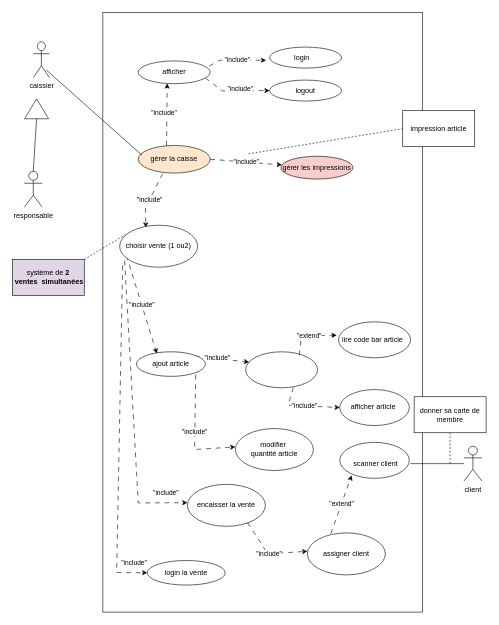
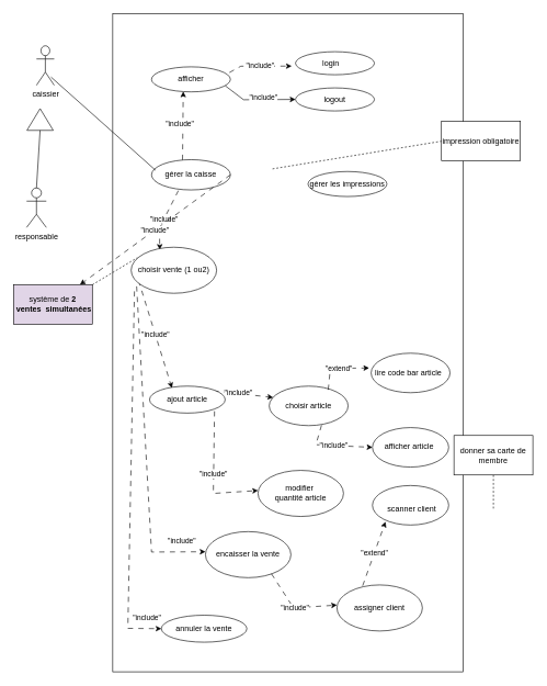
  <mxCell id="0" />
  <mxCell id="1" parent="0" />
  <mxCell id="2" value="" style="rounded=0;whiteSpace=wrap;html=1;movable=1;resizable=1;rotatable=1;deletable=1;editable=1;locked=0;connectable=1;" parent="1" vertex="1"><mxGeometry x="171" y="20" width="533" height="1000" as="geometry" /></mxCell>
  <mxCell id="3" value="caissier" style="shape=umlActor;verticalLabelPosition=bottom;verticalAlign=top;html=1;" parent="1" vertex="1"><mxGeometry x="55" y="69" width="27" height="60" as="geometry" /></mxCell>
  <mxCell id="4" value="responsable" style="shape=umlActor;verticalLabelPosition=bottom;verticalAlign=top;html=1;" parent="1" vertex="1"><mxGeometry x="40" y="285" width="30" height="60" as="geometry" /></mxCell>
  <mxCell id="5" value="" style="triangle;whiteSpace=wrap;html=1;rotation=-90;" parent="1" vertex="1"><mxGeometry x="44" y="161" width="33" height="40" as="geometry" /></mxCell>
  <mxCell id="6" value="" style="endArrow=none;html=1;rounded=0;entryX=0;entryY=0.5;entryDx=0;entryDy=0;exitX=0.5;exitY=0;exitDx=0;exitDy=0;exitPerimeter=0;" parent="1" source="4" target="5" edge="1"><mxGeometry width="50" height="50" relative="1" as="geometry"><mxPoint x="97" y="274" as="sourcePoint" /><mxPoint x="278" y="300" as="targetPoint" /></mxGeometry></mxCell>
  <mxCell id="7" value="&quot;include&quot;" style="endArrow=classic;html=1;rounded=0;entryX=0.335;entryY=0.055;entryDx=0;entryDy=0;endFill=1;exitX=0.34;exitY=1.022;exitDx=0;exitDy=0;dashed=1;dashPattern=8 8;entryPerimeter=0;exitPerimeter=0;" parent="1" source="23" target="28" edge="1"><mxGeometry width="50" height="50" relative="1" as="geometry"><mxPoint x="142" y="202" as="sourcePoint" /><mxPoint x="295" y="1004" as="targetPoint" /><Array as="points"><mxPoint x="242" y="346" /></Array></mxGeometry></mxCell>
  <mxCell id="8" value="" style="shape=ellipse;container=1;horizontal=1;horizontalStack=0;resizeParent=1;resizeParentMax=0;resizeLast=0;html=1;dashed=0;collapsible=0;" parent="1" vertex="1"><mxGeometry x="392" y="714" width="130" height="70" as="geometry" /></mxCell>
  <mxCell id="9" value="modifier&amp;nbsp;&lt;div&gt;quantité article&lt;/div&gt;" style="html=1;strokeColor=none;fillColor=none;align=center;verticalAlign=middle;rotatable=0;whiteSpace=wrap;" parent="8" vertex="1"><mxGeometry y="26.247" width="130" height="17.5" as="geometry" /></mxCell>
  <mxCell id="10" value="" style="shape=ellipse;container=1;horizontal=1;horizontalStack=0;resizeParent=1;resizeParentMax=0;resizeLast=0;html=1;dashed=0;collapsible=0;" parent="1" vertex="1"><mxGeometry x="312" y="807" width="130" height="70" as="geometry" /></mxCell>
  <mxCell id="11" value="encaisser la vente" style="html=1;strokeColor=none;fillColor=none;align=center;verticalAlign=middle;rotatable=0;whiteSpace=wrap;" parent="10" vertex="1"><mxGeometry y="26.247" width="130" height="17.5" as="geometry" /></mxCell>
  <mxCell id="12" value="&quot;include&quot;" style="endArrow=classic;html=1;rounded=0;endFill=1;exitX=0.087;exitY=0.725;exitDx=0;exitDy=0;exitPerimeter=0;dashed=1;dashPattern=8 8;entryX=0.296;entryY=0.075;entryDx=0;entryDy=0;entryPerimeter=0;" parent="1" source="28" target="39" edge="1"><mxGeometry width="50" height="50" relative="1" as="geometry"><mxPoint x="120" y="39" as="sourcePoint" /><mxPoint x="202" y="542" as="targetPoint" /><Array as="points" /></mxGeometry></mxCell>
  <mxCell id="13" value="&quot;include&quot;" style="endArrow=classic;html=1;rounded=0;entryX=0;entryY=0.25;entryDx=0;entryDy=0;endFill=1;exitX=0.859;exitY=0.931;exitDx=0;exitDy=0;exitPerimeter=0;dashed=1;dashPattern=8 8;" parent="1" source="39" target="9" edge="1"><mxGeometry width="50" height="50" relative="1" as="geometry"><mxPoint x="115" y="38" as="sourcePoint" /><mxPoint x="283" y="750" as="targetPoint" /><Array as="points"><mxPoint x="324" y="749" /></Array></mxGeometry></mxCell>
  <mxCell id="14" value="&quot;include&quot;" style="endArrow=classic;html=1;rounded=0;entryX=0;entryY=0.25;entryDx=0;entryDy=0;endFill=1;exitX=0.064;exitY=0.849;exitDx=0;exitDy=0;exitPerimeter=0;dashed=1;dashPattern=8 8;" parent="1" source="28" target="11" edge="1"><mxGeometry x="0.852" y="16" width="50" height="50" relative="1" as="geometry"><mxPoint x="108" y="39" as="sourcePoint" /><mxPoint x="301" y="850" as="targetPoint" /><Array as="points"><mxPoint x="230" y="838" /></Array><mxPoint as="offset" /></mxGeometry></mxCell>
  <mxCell id="15" value="" style="shape=ellipse;container=1;horizontal=1;horizontalStack=0;resizeParent=1;resizeParentMax=0;resizeLast=0;html=1;dashed=0;collapsible=0;" parent="1" vertex="1"><mxGeometry x="449" y="78" width="120" height="35" as="geometry" /></mxCell>
  <mxCell id="16" value="login" style="html=1;strokeColor=none;fillColor=none;align=center;verticalAlign=middle;rotatable=0;whiteSpace=wrap;" parent="15" vertex="1"><mxGeometry x="-5.8" y="13.125" width="120" height="8.75" as="geometry" /></mxCell>
  <mxCell id="17" value="" style="shape=ellipse;container=1;horizontal=1;horizontalStack=0;resizeParent=1;resizeParentMax=0;resizeLast=0;html=1;dashed=0;collapsible=0;" parent="1" vertex="1"><mxGeometry x="449" y="133" width="120" height="35" as="geometry" /></mxCell>
  <mxCell id="18" value="logout" style="html=1;strokeColor=none;fillColor=none;align=center;verticalAlign=middle;rotatable=0;whiteSpace=wrap;" parent="17" vertex="1"><mxGeometry y="13.125" width="120" height="8.75" as="geometry" /></mxCell>
  <mxCell id="19" value="" style="endArrow=classic;html=1;rounded=0;entryX=0;entryY=1;entryDx=0;entryDy=0;endFill=1;dashed=1;dashPattern=8 8;exitX=0.987;exitY=0.226;exitDx=0;exitDy=0;exitPerimeter=0;" parent="1" source="24" target="16" edge="1"><mxGeometry width="50" height="50" relative="1" as="geometry"><mxPoint x="135" y="154" as="sourcePoint" /><mxPoint x="511" y="222" as="targetPoint" /><Array as="points"><mxPoint x="366" y="100" /></Array></mxGeometry></mxCell>
  <mxCell id="20" value="&quot;include&quot;" style="edgeLabel;html=1;align=center;verticalAlign=middle;resizable=0;points=[];" parent="19" vertex="1" connectable="0"><mxGeometry x="0.013" relative="1" as="geometry"><mxPoint as="offset" /></mxGeometry></mxCell>
- <mxCell id="21" value="" style="endArrow=classic;html=1;rounded=0;entryX=0;entryY=0.5;entryDx=0;entryDy=0;endFill=1;dashed=1;dashPattern=8 8;exitX=0.933;exitY=0.753;exitDx=0;exitDy=0;exitPerimeter=0;" parent="1" source="24" target="18" edge="1"><mxGeometry width="50" height="50" relative="1" as="geometry"><mxPoint x="328" y="170" as="sourcePoint" /><mxPoint x="465" y="212" as="targetPoint" /><Array as="points"><mxPoint x="370" y="151" /></Array></mxGeometry></mxCell>
+ <mxCell id="21" value="" style="endArrow=classic;html=1;rounded=0;entryX=0;entryY=0.5;entryDx=0;entryDy=0;endFill=1;dashed=0;dashPattern=8 8;exitX=0.933;exitY=0.753;exitDx=0;exitDy=0;exitPerimeter=0;" parent="1" source="24" target="18" edge="1"><mxGeometry width="50" height="50" relative="1" as="geometry"><mxPoint x="328" y="170" as="sourcePoint" /><mxPoint x="465" y="212" as="targetPoint" /><Array as="points"><mxPoint x="370" y="151" /></Array></mxGeometry></mxCell>
  <mxCell id="22" value="&quot;include&quot;" style="edgeLabel;html=1;align=center;verticalAlign=middle;resizable=0;points=[];" parent="21" vertex="1" connectable="0"><mxGeometry x="-0.095" y="2" relative="1" as="geometry"><mxPoint x="13" y="-2" as="offset" /></mxGeometry></mxCell>
- <mxCell id="23" value="gérer la caisse" style="ellipse;whiteSpace=wrap;html=1;fillColor=#ffe6cc;" parent="1" vertex="1"><mxGeometry x="230" y="242" width="120" height="46" as="geometry" /></mxCell>
+ <mxCell id="23" value="gérer la caisse" style="ellipse;whiteSpace=wrap;html=1;" parent="1" vertex="1"><mxGeometry x="230" y="242" width="120" height="46" as="geometry" /></mxCell>
  <mxCell id="24" value="afficher" style="ellipse;whiteSpace=wrap;html=1;" parent="1" vertex="1"><mxGeometry x="230" y="101" width="120" height="38" as="geometry" /></mxCell>
  <mxCell id="25" value="" style="endArrow=classic;html=1;rounded=0;exitX=0.393;exitY=0.009;exitDx=0;exitDy=0;exitPerimeter=0;entryX=0.402;entryY=0.989;entryDx=0;entryDy=0;entryPerimeter=0;dashed=1;dashPattern=8 8;" parent="1" source="23" target="24" edge="1"><mxGeometry width="50" height="50" relative="1" as="geometry"><mxPoint x="308" y="248" as="sourcePoint" /><mxPoint x="415" y="164" as="targetPoint" /></mxGeometry></mxCell>
  <mxCell id="26" value="&quot;include&quot;" style="edgeLabel;html=1;align=center;verticalAlign=middle;resizable=0;points=[];" parent="25" vertex="1" connectable="0"><mxGeometry x="0.051" y="5" relative="1" as="geometry"><mxPoint as="offset" /></mxGeometry></mxCell>
  <mxCell id="27" value="" style="group" parent="1" vertex="1" connectable="0"><mxGeometry x="213" y="386" width="339" height="294" as="geometry" /></mxCell>
  <mxCell id="28" value="" style="shape=ellipse;container=1;horizontal=1;horizontalStack=0;resizeParent=1;resizeParentMax=0;resizeLast=0;html=1;dashed=0;collapsible=0;" parent="27" vertex="1"><mxGeometry x="-14" y="-11" width="130" height="70" as="geometry" /></mxCell>
  <mxCell id="29" value="choisir vente (1 ou2)" style="html=1;strokeColor=none;fillColor=none;align=center;verticalAlign=middle;rotatable=0;whiteSpace=wrap;" parent="28" vertex="1"><mxGeometry y="26.247" width="130" height="17.5" as="geometry" /></mxCell>
  <mxCell id="30" value="" style="group" parent="1" vertex="1" connectable="0"><mxGeometry x="212" y="531" width="524" height="153" as="geometry" /></mxCell>
  <mxCell id="31" value="" style="shape=ellipse;container=1;horizontal=1;horizontalStack=0;resizeParent=1;resizeParentMax=0;resizeLast=0;html=1;dashed=0;collapsible=0;" parent="30" vertex="1"><mxGeometry x="352" y="5" width="120" height="60" as="geometry" /></mxCell>
  <mxCell id="32" value="lire code bar article" style="html=1;strokeColor=none;fillColor=none;align=center;verticalAlign=middle;rotatable=0;whiteSpace=wrap;" parent="31" vertex="1"><mxGeometry x="-3" y="22.501" width="120" height="15" as="geometry" /></mxCell>
  <mxCell id="33" value="" style="shape=ellipse;container=1;horizontal=1;horizontalStack=0;resizeParent=1;resizeParentMax=0;resizeLast=0;html=1;dashed=0;collapsible=0;" parent="30" vertex="1"><mxGeometry x="354" y="118" width="116" height="60" as="geometry" /></mxCell>
  <mxCell id="34" value="afficher article" style="html=1;strokeColor=none;fillColor=none;align=center;verticalAlign=middle;rotatable=0;whiteSpace=wrap;" parent="33" vertex="1"><mxGeometry x="-2" y="21" width="116" height="16.5" as="geometry" /></mxCell>
  <mxCell id="35" value="" style="group" parent="30" vertex="1" connectable="0"><mxGeometry y="55" width="317" height="70" as="geometry" /></mxCell>
  <mxCell id="36" value="" style="shape=ellipse;container=1;horizontal=1;horizontalStack=0;resizeParent=1;resizeParentMax=0;resizeLast=0;html=1;dashed=0;collapsible=0;" parent="35" vertex="1"><mxGeometry x="197" width="120" height="60" as="geometry" /></mxCell>
+ <mxCell id="37" value="choisir article" style="html=1;strokeColor=none;fillColor=none;align=center;verticalAlign=middle;rotatable=0;whiteSpace=wrap;" parent="36" vertex="1"><mxGeometry y="22.501" width="120" height="15" as="geometry" /></mxCell>
  <mxCell id="38" value="&quot;include&quot;" style="endArrow=classic;html=1;rounded=0;entryX=0.05;entryY=0.287;entryDx=0;entryDy=0;entryPerimeter=0;endFill=1;dashed=1;dashPattern=8 8;exitX=0.706;exitY=0.134;exitDx=0;exitDy=0;exitPerimeter=0;" parent="35" source="39" target="36" edge="1"><mxGeometry width="50" height="50" relative="1" as="geometry"><mxPoint x="279.07" y="474.85" as="sourcePoint" /><mxPoint x="245" y="-42" as="targetPoint" /><Array as="points" /></mxGeometry></mxCell>
  <mxCell id="39" value="" style="shape=ellipse;container=1;horizontal=1;horizontalStack=0;resizeParent=1;resizeParentMax=0;resizeLast=0;html=1;dashed=0;collapsible=0;" parent="35" vertex="1"><mxGeometry x="15" width="115" height="41" as="geometry" /></mxCell>
  <mxCell id="40" value="ajout article" style="html=1;strokeColor=none;fillColor=none;align=center;verticalAlign=middle;rotatable=0;whiteSpace=wrap;" parent="39" vertex="1"><mxGeometry y="15.373" width="115" height="10.25" as="geometry" /></mxCell>
  <mxCell id="41" value="&quot;extend&quot;" style="endArrow=classic;html=1;rounded=0;entryX=0;entryY=0;entryDx=0;entryDy=0;endFill=1;exitX=0.748;exitY=0.094;exitDx=0;exitDy=0;dashed=1;dashPattern=8 8;exitPerimeter=0;" parent="30" source="36" target="32" edge="1"><mxGeometry width="50" height="50" relative="1" as="geometry"><mxPoint x="-59" y="-18" as="sourcePoint" /><mxPoint x="105" y="-27" as="targetPoint" /><Array as="points"><mxPoint x="290" y="28" /></Array></mxGeometry></mxCell>
  <mxCell id="42" value="&quot;include&quot;" style="endArrow=classic;html=1;rounded=0;entryX=0;entryY=0.5;entryDx=0;entryDy=0;endFill=1;exitX=0.663;exitY=0.991;exitDx=0;exitDy=0;exitPerimeter=0;dashed=1;dashPattern=8 8;" parent="30" source="36" target="33" edge="1"><mxGeometry width="50" height="50" relative="1" as="geometry"><mxPoint x="179" y="118" as="sourcePoint" /><mxPoint x="25" y="213" as="targetPoint" /><Array as="points"><mxPoint x="268" y="144" /></Array></mxGeometry></mxCell>
  <mxCell id="43" value="" style="endArrow=none;html=1;rounded=0;exitX=0.818;exitY=0.792;exitDx=0;exitDy=0;exitPerimeter=0;" parent="1" source="3" edge="1"><mxGeometry width="50" height="50" relative="1" as="geometry"><mxPoint x="346" y="529" as="sourcePoint" /><mxPoint x="236" y="258" as="targetPoint" /></mxGeometry></mxCell>
  <mxCell id="44" value="&quot;include&quot;" style="endArrow=classic;html=1;rounded=0;entryX=0;entryY=0.25;entryDx=0;entryDy=0;endFill=1;exitX=0.772;exitY=0.915;exitDx=0;exitDy=0;dashed=1;dashPattern=8 8;exitPerimeter=0;" parent="1" source="10" target="46" edge="1"><mxGeometry width="50" height="50" relative="1" as="geometry"><mxPoint x="34" y="-74" as="sourcePoint" /><mxPoint x="199" y="391" as="targetPoint" /><Array as="points"><mxPoint x="446" y="923" /></Array></mxGeometry></mxCell>
  <mxCell id="45" value="" style="shape=ellipse;container=1;horizontal=1;horizontalStack=0;resizeParent=1;resizeParentMax=0;resizeLast=0;html=1;dashed=0;collapsible=0;" parent="1" vertex="1"><mxGeometry x="512" y="888" width="130" height="70" as="geometry" /></mxCell>
  <mxCell id="46" value="assigner client" style="html=1;strokeColor=none;fillColor=none;align=center;verticalAlign=middle;rotatable=0;whiteSpace=wrap;" parent="45" vertex="1"><mxGeometry y="26.247" width="130" height="17.5" as="geometry" /></mxCell>
  <mxCell id="47" value="&quot;extend&quot;" style="endArrow=classic;html=1;rounded=0;entryX=0.171;entryY=0.918;entryDx=0;entryDy=0;entryPerimeter=0;endFill=1;exitX=0.301;exitY=0.018;exitDx=0;exitDy=0;exitPerimeter=0;dashed=1;dashPattern=8 8;" parent="1" source="45" target="48" edge="1"><mxGeometry width="50" height="50" relative="1" as="geometry"><mxPoint x="374.4" y="484.642" as="sourcePoint" /><mxPoint x="799" y="670" as="targetPoint" /><Array as="points" /></mxGeometry></mxCell>
  <mxCell id="48" value="" style="shape=ellipse;container=1;horizontal=1;horizontalStack=0;resizeParent=1;resizeParentMax=0;resizeLast=0;html=1;dashed=0;collapsible=0;" parent="1" vertex="1"><mxGeometry x="566" y="737" width="116" height="60" as="geometry" /></mxCell>
  <mxCell id="49" value="scanner client" style="html=1;strokeColor=none;fillColor=none;align=center;verticalAlign=middle;rotatable=0;whiteSpace=wrap;" parent="48" vertex="1"><mxGeometry x="2" y="28" width="116" height="15" as="geometry" /></mxCell>
- <mxCell id="50" value="" style="endArrow=none;html=1;rounded=0;entryX=1;entryY=0.5;entryDx=0;entryDy=0;endFill=0;" parent="1" source="51" target="49" edge="1"><mxGeometry width="50" height="50" relative="1" as="geometry"><mxPoint x="286" y="846" as="sourcePoint" /><mxPoint x="336" y="796" as="targetPoint" /></mxGeometry></mxCell>
- <mxCell id="51" value="client" style="shape=umlActor;verticalLabelPosition=bottom;verticalAlign=top;html=1;outlineConnect=0;" parent="1" vertex="1"><mxGeometry x="773" y="743.5" width="30" height="58" as="geometry" /></mxCell>
  <mxCell id="52" value="" style="endArrow=none;dashed=1;html=1;rounded=0;entryX=0.5;entryY=1;entryDx=0;entryDy=0;" parent="1" target="53" edge="1"><mxGeometry width="50" height="50" relative="1" as="geometry"><mxPoint x="750" y="772" as="sourcePoint" /><mxPoint x="516" y="757" as="targetPoint" /></mxGeometry></mxCell>
  <mxCell id="53" value="donner sa carte de membre" style="rounded=0;whiteSpace=wrap;html=1;" parent="1" vertex="1"><mxGeometry x="690" y="661" width="120" height="60" as="geometry" /></mxCell>
- <mxCell id="54" value="gérer les impressions" style="ellipse;whiteSpace=wrap;html=1;fillColor=#f8cecc;" parent="1" vertex="1"><mxGeometry x="468" y="260" width="120" height="38" as="geometry" /></mxCell>
- <mxCell id="55" value="&quot;include&quot;" style="endArrow=classic;html=1;rounded=0;exitX=1;exitY=0.5;exitDx=0;exitDy=0;dashed=1;dashPattern=8 8;" parent="1" source="23" target="54" edge="1"><mxGeometry width="50" height="50" relative="1" as="geometry"><mxPoint x="547" y="492" as="sourcePoint" /><mxPoint x="597" y="442" as="targetPoint" /></mxGeometry></mxCell>
+ <mxCell id="54" value="gérer les impressions" style="ellipse;whiteSpace=wrap;html=1;" parent="1" vertex="1"><mxGeometry x="468" y="260" width="120" height="38" as="geometry" /></mxCell>
+ <mxCell id="55" value="&quot;include&quot;" style="endArrow=classic;html=1;rounded=0;exitX=1;exitY=0.5;exitDx=0;exitDy=0;dashed=1;dashPattern=8 8;" parent="1" source="23" target="56" edge="1"><mxGeometry width="50" height="50" relative="1" as="geometry"><mxPoint x="547" y="492" as="sourcePoint" /><mxPoint x="597" y="442" as="targetPoint" /></mxGeometry></mxCell>
  <mxCell id="56" value="&lt;br&gt;système de &lt;strong data-end=&quot;913&quot; data-start=&quot;889&quot;&gt;2&lt;/strong&gt;&lt;div&gt;&lt;strong data-end=&quot;913&quot; data-start=&quot;889&quot;&gt;&amp;nbsp;ventes&amp;nbsp; simultanées&lt;/strong&gt;&lt;br&gt;&lt;br&gt;&lt;/div&gt;" style="rounded=0;whiteSpace=wrap;html=1;fillColor=#e1d5e7;" vertex="1" parent="1"><mxGeometry x="20" y="432" width="120" height="60" as="geometry" /></mxCell>
  <mxCell id="57" value="" style="endArrow=none;dashed=1;html=1;rounded=0;exitX=1;exitY=0;exitDx=0;exitDy=0;entryX=0.074;entryY=0.225;entryDx=0;entryDy=0;entryPerimeter=0;" edge="1" parent="1" source="56" target="28"><mxGeometry width="50" height="50" relative="1" as="geometry"><mxPoint x="333" y="432" as="sourcePoint" /><mxPoint x="383" y="382" as="targetPoint" /></mxGeometry></mxCell>
  <mxCell id="58" value="" style="shape=ellipse;container=1;horizontal=1;horizontalStack=0;resizeParent=1;resizeParentMax=0;resizeLast=0;html=1;dashed=0;collapsible=0;" vertex="1" parent="1"><mxGeometry x="245" y="934" width="130" height="41" as="geometry" /></mxCell>
- <mxCell id="59" value="login la vente" style="html=1;strokeColor=none;fillColor=none;align=center;verticalAlign=middle;rotatable=0;whiteSpace=wrap;" vertex="1" parent="58"><mxGeometry y="15.373" width="130" height="10.25" as="geometry" /></mxCell>
+ <mxCell id="59" value="annuler la vente" style="html=1;strokeColor=none;fillColor=none;align=center;verticalAlign=middle;rotatable=0;whiteSpace=wrap;" vertex="1" parent="58"><mxGeometry y="15.373" width="130" height="10.25" as="geometry" /></mxCell>
  <mxCell id="60" value="&quot;include&quot;" style="endArrow=classic;html=1;rounded=0;entryX=0;entryY=0.5;entryDx=0;entryDy=0;endFill=1;dashed=1;dashPattern=8 8;" edge="1" parent="1" target="59"><mxGeometry x="0.921" y="16" width="50" height="50" relative="1" as="geometry"><mxPoint x="204" y="442" as="sourcePoint" /><mxPoint x="217" y="954" as="targetPoint" /><Array as="points"><mxPoint x="194" y="954" /></Array><mxPoint as="offset" /></mxGeometry></mxCell>
- <mxCell id="61" value="impression article" style="rounded=0;whiteSpace=wrap;html=1;" vertex="1" parent="1"><mxGeometry x="671" y="184" width="120" height="60" as="geometry" /></mxCell>
+ <mxCell id="61" value="impression obligatoire" style="rounded=0;whiteSpace=wrap;html=1;" vertex="1" parent="1"><mxGeometry x="671" y="184" width="120" height="60" as="geometry" /></mxCell>
  <mxCell id="62" value="" style="endArrow=none;dashed=1;html=1;rounded=0;entryX=0;entryY=0.5;entryDx=0;entryDy=0;" edge="1" parent="1" target="61"><mxGeometry width="50" height="50" relative="1" as="geometry"><mxPoint x="414" y="256" as="sourcePoint" /><mxPoint x="440" y="400" as="targetPoint" /></mxGeometry></mxCell>
